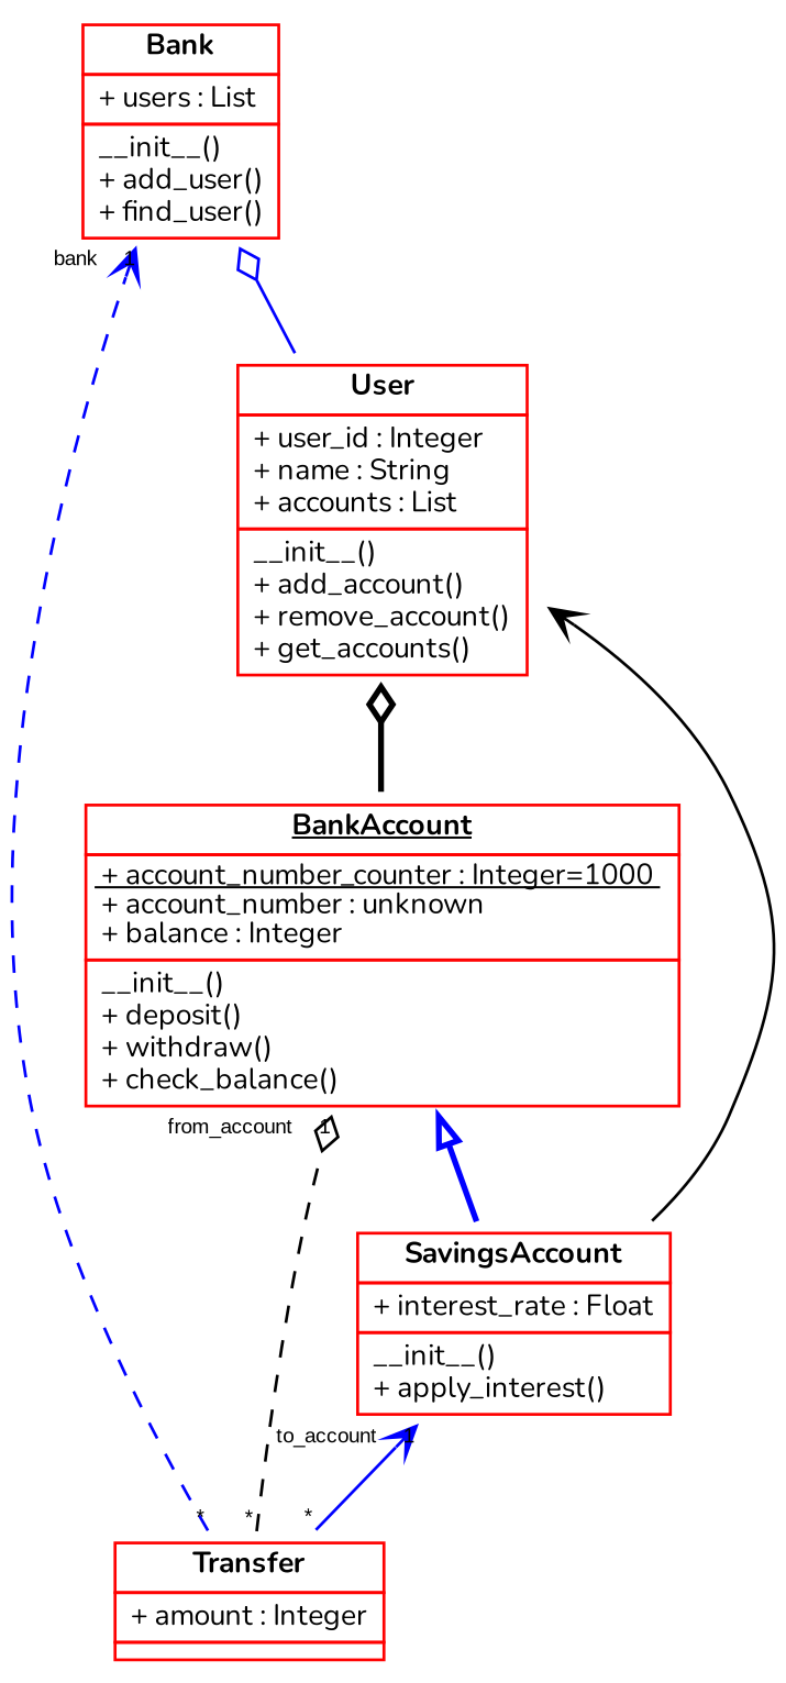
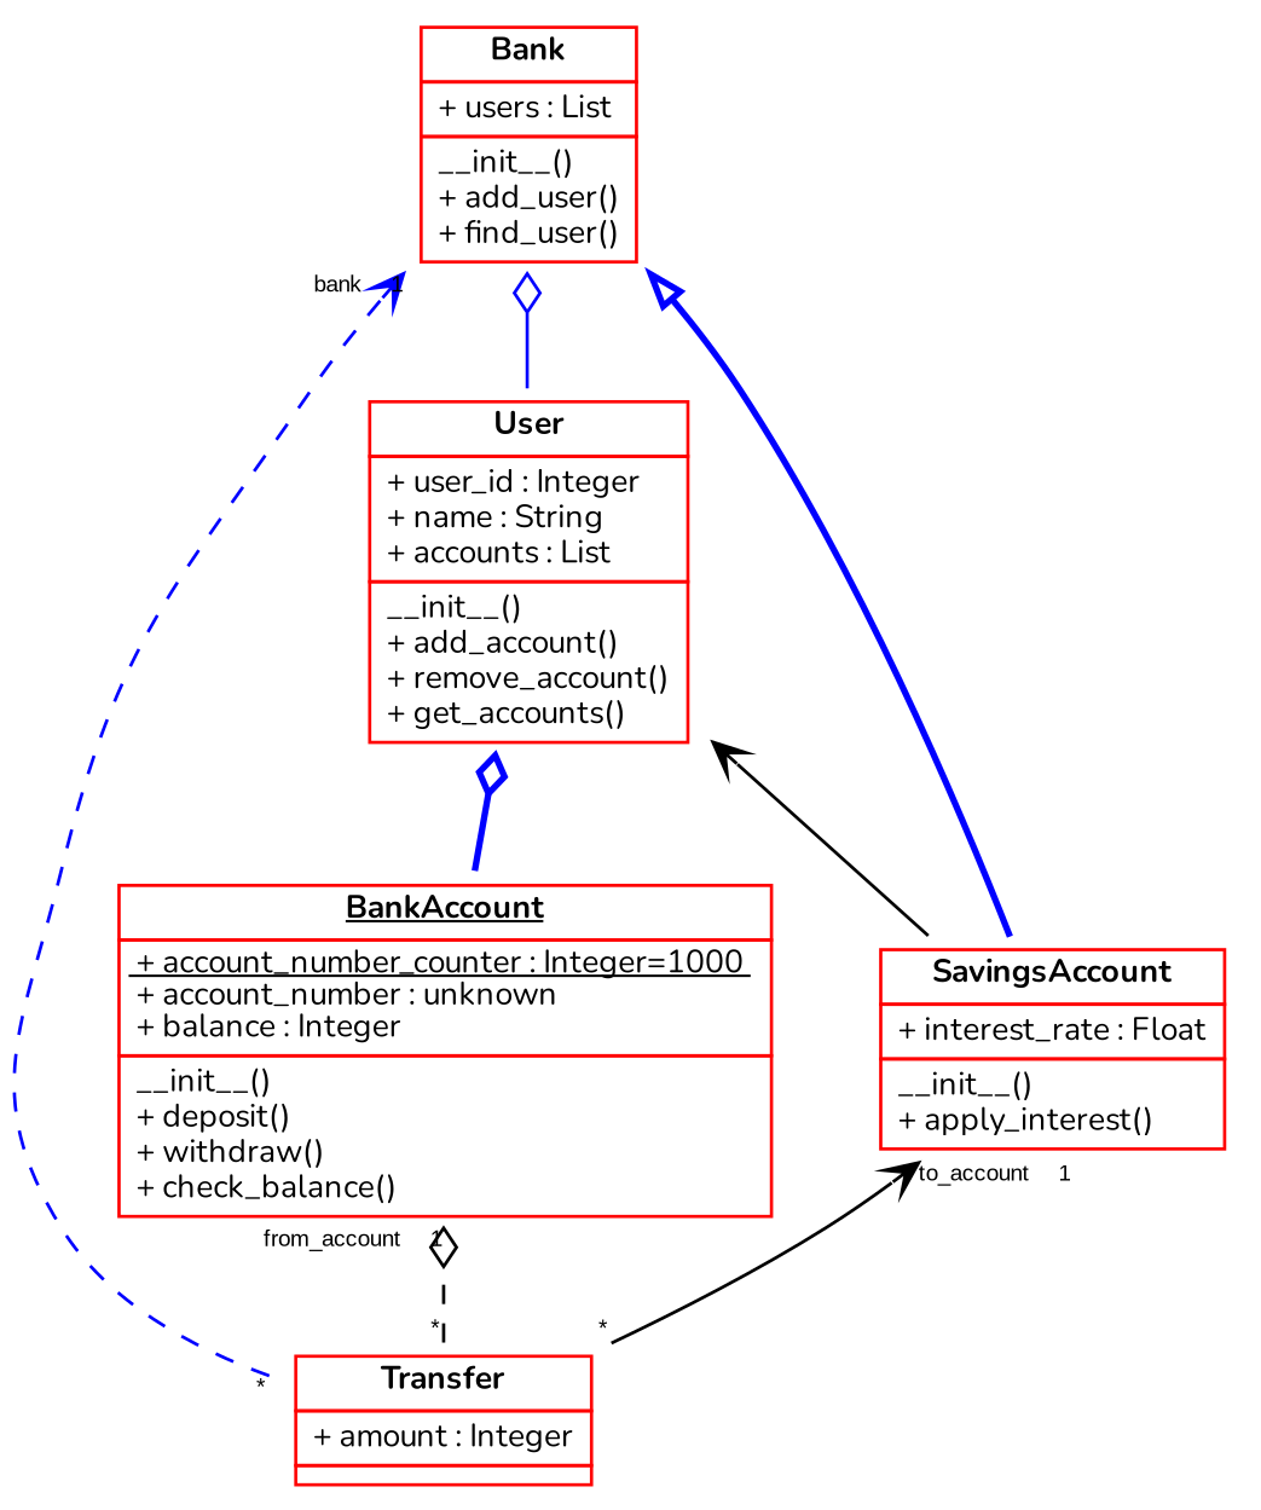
  digraph {
    fontname=Nunito
    rankdir=BT
    node [color=red fillcolor=white fontname=Nunito fontsize=10 shape=none style=filled]
    edge [arrowhead=odiamond arrowtail=empty color=black fontcolor=black fontname=Nunito fontsize=10.0 labelfontname=arial labelfontsize=7 style=solid taillabel="    "]
    BankAccount [label=<                 <table border="0" cellborder="1" cellspacing="0">             <tr><td><u><b>\N</b></u></td></tr>             <tr><td align="left"><u> + account_number_counter : Integer=1000 </u> <br align="left"/> + account_number : unknown  <br align="left"/> + balance : Integer <br align="left"/></td></tr>             <tr><td align="left"> __init__() <br align="left"/> + deposit() <br align="left"/> + withdraw() <br align="left"/> + check_balance() <br align="left"/></td></tr>         </table>>]
    User [label=<                 <table border="0" cellborder="1" cellspacing="0">             <tr><td><b>\N</b></td></tr>             <tr><td align="left"> + user_id : Integer  <br align="left"/> + name : String  <br align="left"/> + accounts : List <br align="left"/></td></tr>             <tr><td align="left"> __init__() <br align="left"/> + add_account() <br align="left"/> + remove_account() <br align="left"/> + get_accounts() <br align="left"/></td></tr>         </table>>]
    Bank [label=<                 <table border="0" cellborder="1" cellspacing="0">             <tr><td><b>\N</b></td></tr>             <tr><td align="left"> + users : List <br align="left"/></td></tr>             <tr><td align="left"> __init__() <br align="left"/> + add_user() <br align="left"/> + find_user() <br align="left"/></td></tr>         </table>>]
    SavingsAccount [label=<                 <table border="0" cellborder="1" cellspacing="0">             <tr><td><b>\N</b></td></tr>             <tr><td align="left"> + interest_rate : Float <br align="left"/></td></tr>             <tr><td align="left"> __init__() <br align="left"/> + apply_interest() <br align="left"/></td></tr>         </table>>]
    Transfer [label=<                 <table border="0" cellborder="1" cellspacing="0">             <tr><td><b>\N</b></td></tr>             <tr><td align="left"> + amount : Integer <br align="left"/></td></tr>             <tr><td align="left"></td></tr>         </table>>]
-   BankAccount -> User [style=bold]
+   BankAccount -> User [color=blue style=bold]
    User -> Bank [color=blue]
-   SavingsAccount -> BankAccount [arrowhead=empty color=blue style=bold taillabel=""]
+   SavingsAccount -> Bank [arrowhead=empty color=blue style=bold taillabel=""]
    SavingsAccount -> User [arrowhead=vee]
    Transfer -> BankAccount [headlabel="from_account    1" style=dashed taillabel="    *"]
    Transfer -> Bank [arrowhead=vee color=blue headlabel="bank    1" style=dashed taillabel="    *"]
-   Transfer -> SavingsAccount [arrowhead=vee color=blue headlabel="to_account    1" taillabel="    *"]
+   Transfer -> SavingsAccount [arrowhead=vee headlabel="to_account    1" taillabel="    *"]
  }
